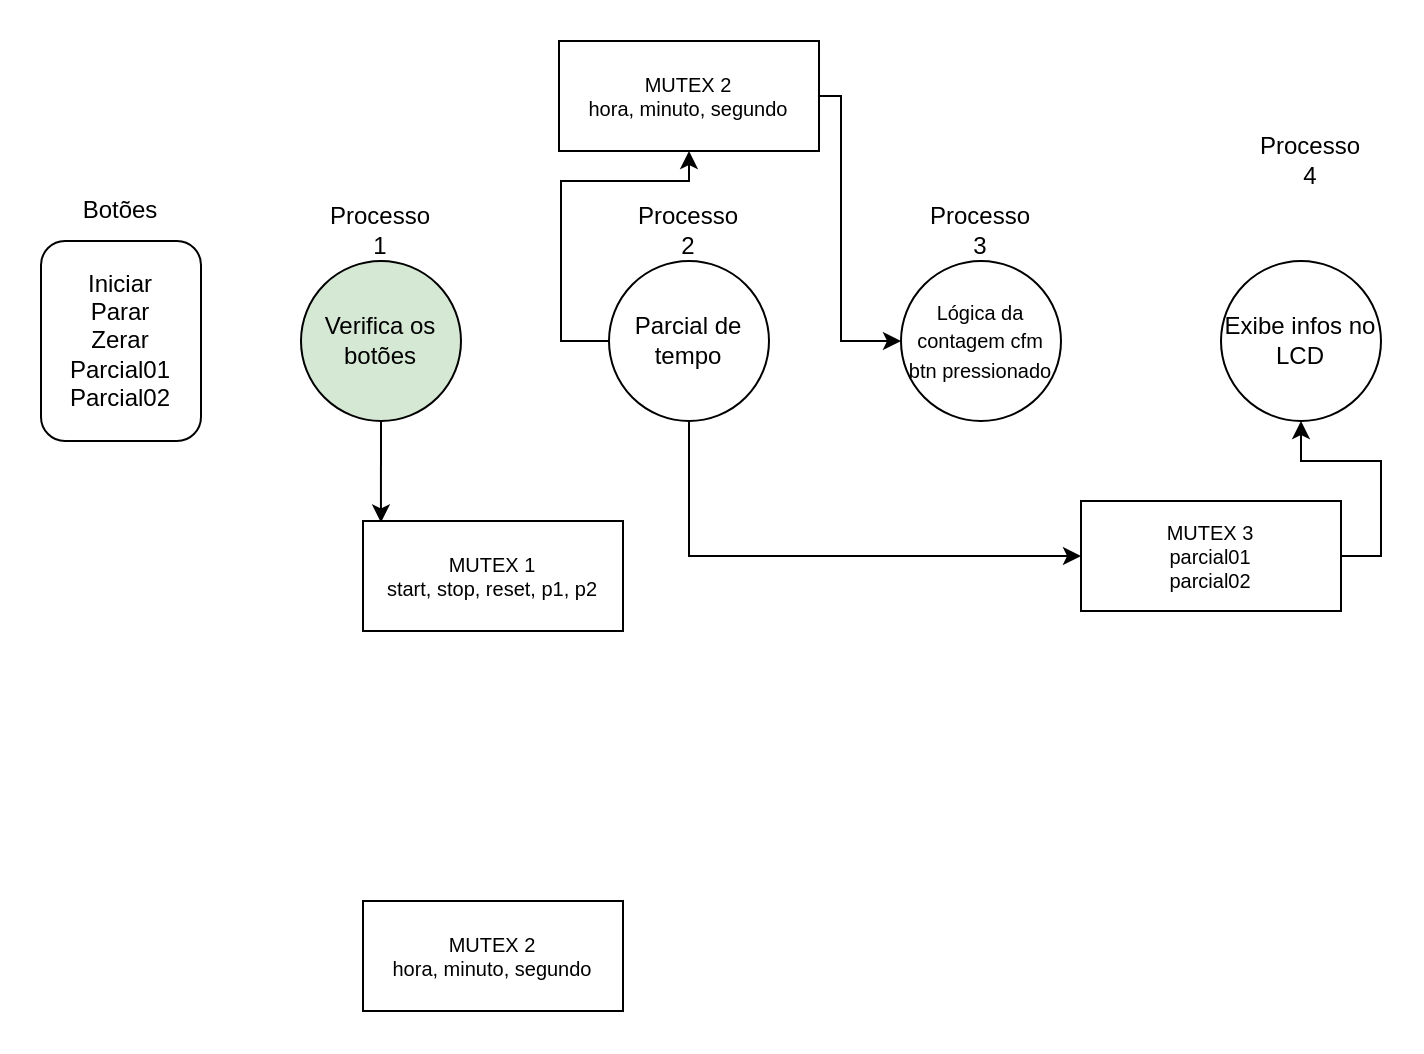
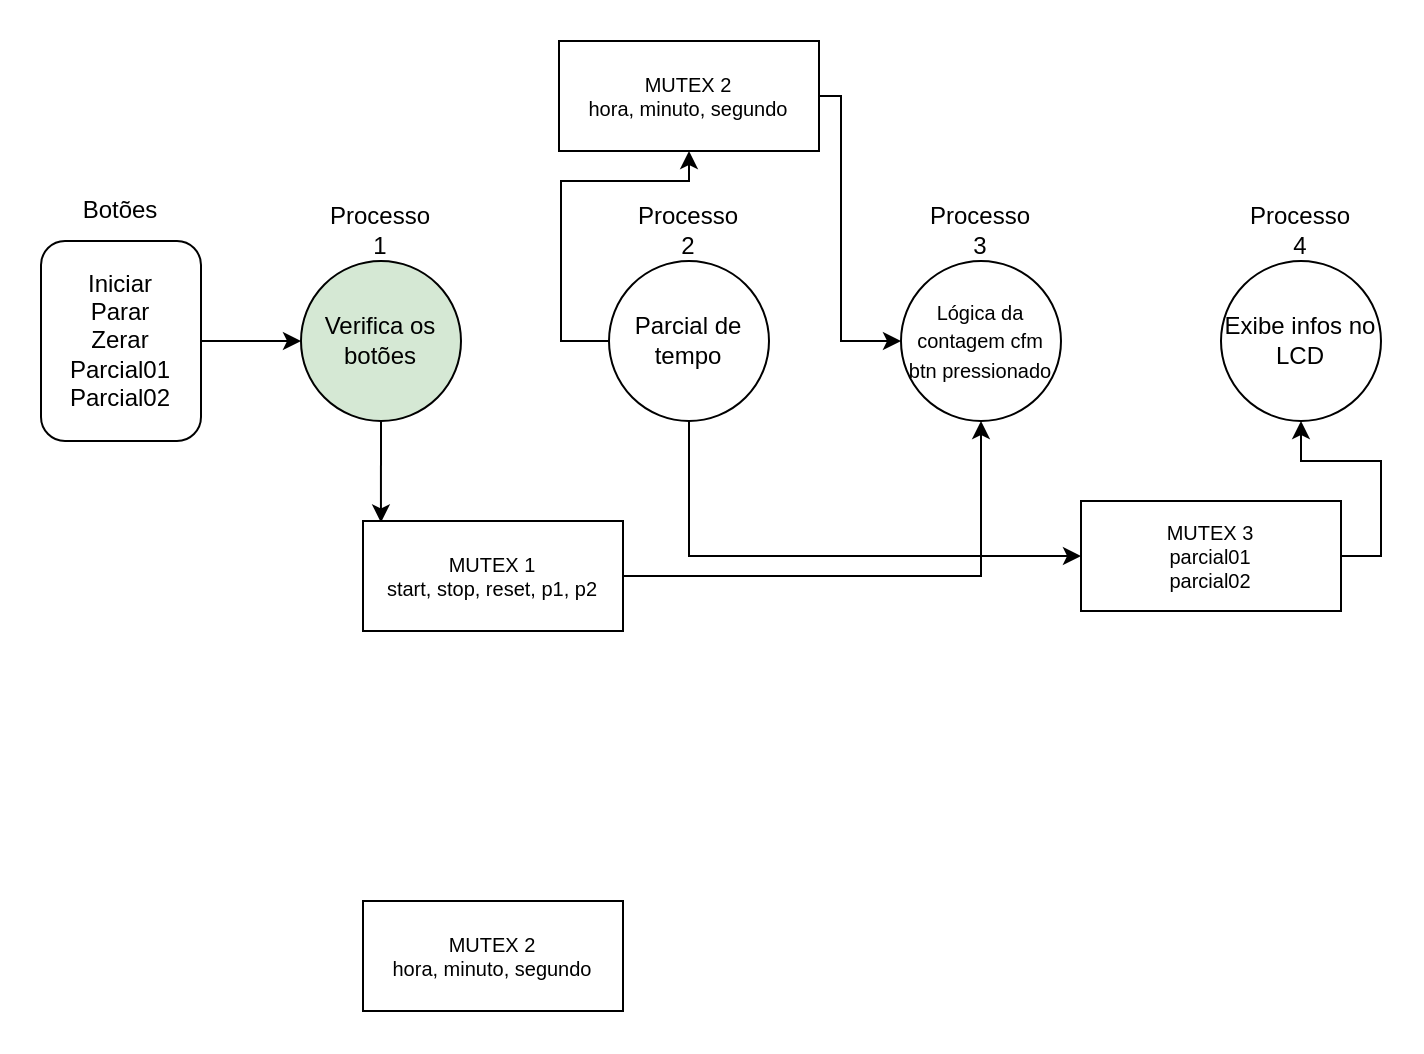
  <mxCell id="0" />
  <mxCell id="1" parent="0" />
  <mxCell id="2" style="edgeStyle=orthogonalEdgeStyle;rounded=0;orthogonalLoop=1;jettySize=auto;html=1;entryX=0.069;entryY=0.013;entryDx=0;entryDy=0;entryPerimeter=0;fontSize=10;" edge="1" parent="1" source="3" target="17"><mxGeometry relative="1" as="geometry" /></mxCell>
  <mxCell id="3" value="Verifica os botões" style="ellipse;whiteSpace=wrap;html=1;aspect=fixed;fillColor=#d5e8d4;" vertex="1" parent="1"><mxGeometry x="150" y="130" width="80" height="80" as="geometry" /></mxCell>
  <mxCell id="4" value="Processo 1" style="text;html=1;strokeColor=none;fillColor=none;align=center;verticalAlign=middle;whiteSpace=wrap;rounded=0;" vertex="1" parent="1"><mxGeometry x="160" y="100" width="60" height="30" as="geometry" /></mxCell>
  <mxCell id="5" style="edgeStyle=orthogonalEdgeStyle;rounded=0;orthogonalLoop=1;jettySize=auto;html=1;entryX=0.5;entryY=1;entryDx=0;entryDy=0;fontSize=10;" edge="1" parent="1" source="7" target="19"><mxGeometry relative="1" as="geometry"><Array as="points"><mxPoint x="280" y="170" /><mxPoint x="280" y="90" /><mxPoint x="344" y="90" /></Array></mxGeometry></mxCell>
  <mxCell id="6" style="edgeStyle=orthogonalEdgeStyle;rounded=0;orthogonalLoop=1;jettySize=auto;html=1;entryX=0;entryY=0.5;entryDx=0;entryDy=0;fontSize=10;exitX=0.5;exitY=1;exitDx=0;exitDy=0;" edge="1" parent="1" source="7" target="22"><mxGeometry relative="1" as="geometry"><Array as="points"><mxPoint x="344" y="278" /></Array></mxGeometry></mxCell>
  <mxCell id="7" value="Parcial de tempo" style="ellipse;whiteSpace=wrap;html=1;aspect=fixed;" vertex="1" parent="1"><mxGeometry x="304" y="130" width="80" height="80" as="geometry" /></mxCell>
  <mxCell id="8" value="Processo 2" style="text;html=1;strokeColor=none;fillColor=none;align=center;verticalAlign=middle;whiteSpace=wrap;rounded=0;" vertex="1" parent="1"><mxGeometry x="314" y="100" width="60" height="30" as="geometry" /></mxCell>
  <mxCell id="9" value="Exibe infos no LCD" style="ellipse;whiteSpace=wrap;html=1;aspect=fixed;" vertex="1" parent="1"><mxGeometry x="610" y="130" width="80" height="80" as="geometry" /></mxCell>
- <mxCell id="10" value="Processo 4" style="text;html=1;strokeColor=none;fillColor=none;align=center;verticalAlign=middle;whiteSpace=wrap;rounded=0;" vertex="1" parent="1"><mxGeometry x="625" y="65" width="60" height="30" as="geometry" /></mxCell>
+ <mxCell id="10" value="Processo 4" style="text;html=1;strokeColor=none;fillColor=none;align=center;verticalAlign=middle;whiteSpace=wrap;rounded=0;" vertex="1" parent="1"><mxGeometry x="620" y="100" width="60" height="30" as="geometry" /></mxCell>
+ <mxCell id="11" style="edgeStyle=orthogonalEdgeStyle;rounded=0;orthogonalLoop=1;jettySize=auto;html=1;" edge="1" parent="1" source="12" target="3"><mxGeometry relative="1" as="geometry" /></mxCell>
  <mxCell id="12" value="Iniciar&lt;br style=&quot;border-color: var(--border-color);&quot;&gt;Parar&lt;br style=&quot;border-color: var(--border-color);&quot;&gt;Zerar&lt;br style=&quot;border-color: var(--border-color);&quot;&gt;Parcial01&lt;br style=&quot;border-color: var(--border-color);&quot;&gt;Parcial02" style="rounded=1;whiteSpace=wrap;html=1;" vertex="1" parent="1"><mxGeometry x="20" y="120" width="80" height="100" as="geometry" /></mxCell>
  <mxCell id="13" value="Botões" style="text;html=1;strokeColor=none;fillColor=none;align=center;verticalAlign=middle;whiteSpace=wrap;rounded=0;" vertex="1" parent="1"><mxGeometry x="30" y="90" width="60" height="30" as="geometry" /></mxCell>
  <mxCell id="14" value="&lt;font style=&quot;font-size: 10px;&quot;&gt;Lógica da contagem cfm btn pressionado&lt;/font&gt;" style="ellipse;whiteSpace=wrap;html=1;aspect=fixed;" vertex="1" parent="1"><mxGeometry x="450" y="130" width="80" height="80" as="geometry" /></mxCell>
  <mxCell id="15" value="Processo 3" style="text;html=1;strokeColor=none;fillColor=none;align=center;verticalAlign=middle;whiteSpace=wrap;rounded=0;" vertex="1" parent="1"><mxGeometry x="460" y="100" width="60" height="30" as="geometry" /></mxCell>
+ <mxCell id="16" style="edgeStyle=orthogonalEdgeStyle;rounded=0;orthogonalLoop=1;jettySize=auto;html=1;exitX=1;exitY=0.5;exitDx=0;exitDy=0;entryX=0.5;entryY=1;entryDx=0;entryDy=0;fontSize=10;" edge="1" parent="1" source="17" target="14"><mxGeometry relative="1" as="geometry" /></mxCell>
  <mxCell id="17" value="MUTEX 1&lt;br&gt;start, stop, reset, p1, p2" style="shape=rect;html=1;whiteSpace=wrap;align=center;fontSize=10;" vertex="1" parent="1"><mxGeometry x="181" y="260" width="130" height="55" as="geometry" /></mxCell>
  <mxCell id="18" style="edgeStyle=orthogonalEdgeStyle;rounded=0;orthogonalLoop=1;jettySize=auto;html=1;entryX=0;entryY=0.5;entryDx=0;entryDy=0;fontSize=10;" edge="1" parent="1" source="19" target="14"><mxGeometry relative="1" as="geometry"><Array as="points"><mxPoint x="420" y="48" /><mxPoint x="420" y="170" /></Array></mxGeometry></mxCell>
  <mxCell id="19" value="MUTEX 2&lt;br&gt;hora, minuto, segundo" style="shape=rect;html=1;whiteSpace=wrap;align=center;fontSize=10;" vertex="1" parent="1"><mxGeometry x="279" y="20" width="130" height="55" as="geometry" /></mxCell>
  <mxCell id="20" value="MUTEX 2&lt;br&gt;hora, minuto, segundo" style="shape=rect;html=1;whiteSpace=wrap;align=center;fontSize=10;" vertex="1" parent="1"><mxGeometry x="181" y="450" width="130" height="55" as="geometry" /></mxCell>
  <mxCell id="21" style="edgeStyle=orthogonalEdgeStyle;rounded=0;orthogonalLoop=1;jettySize=auto;html=1;exitX=1;exitY=0.5;exitDx=0;exitDy=0;entryX=0.5;entryY=1;entryDx=0;entryDy=0;fontSize=10;" edge="1" parent="1" source="22" target="9"><mxGeometry relative="1" as="geometry" /></mxCell>
  <mxCell id="22" value="MUTEX 3&lt;br&gt;parcial01&lt;br&gt;parcial02" style="shape=rect;html=1;whiteSpace=wrap;align=center;fontSize=10;" vertex="1" parent="1"><mxGeometry x="540" y="250" width="130" height="55" as="geometry" /></mxCell>
